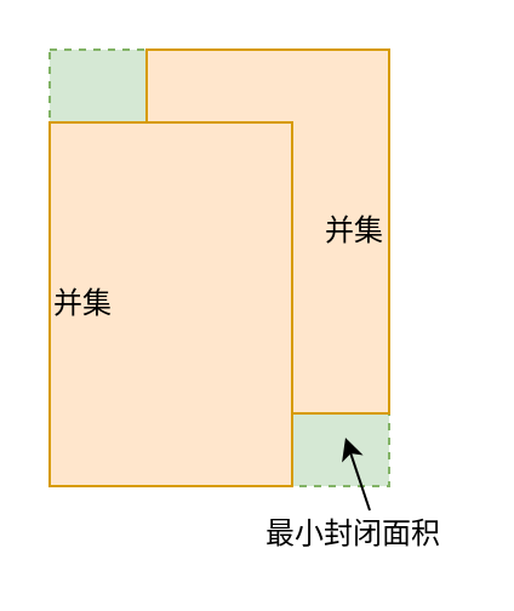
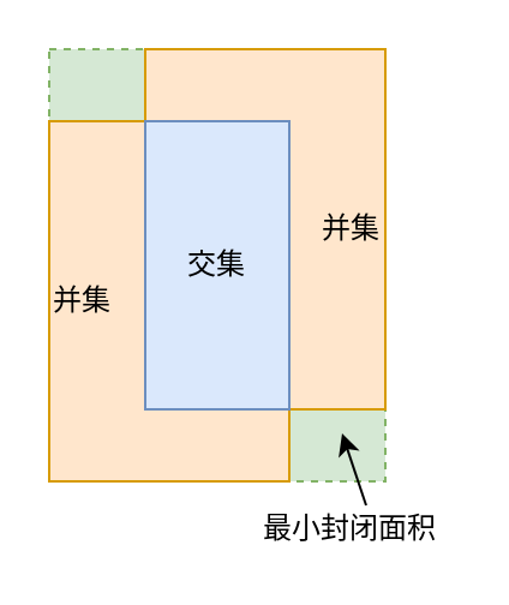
  <mxCell id="0" />
  <mxCell id="1" parent="0" />
  <mxCell id="2" value="" style="rounded=0;whiteSpace=wrap;html=1;shadow=0;dashed=1;fillColor=#d5e8d4;strokeColor=#82b366;" vertex="1" parent="1"><mxGeometry x="20" y="20" width="140" height="180" as="geometry" /></mxCell>
  <mxCell id="3" value="并集" style="rounded=0;whiteSpace=wrap;html=1;gradientDirection=north;fillColor=#ffe6cc;strokeColor=#d79b00;align=right;" vertex="1" parent="1"><mxGeometry x="60" y="20" width="100" height="150" as="geometry" /></mxCell>
  <mxCell id="4" value="并集" style="rounded=0;whiteSpace=wrap;html=1;shadow=0;fillColor=#ffe6cc;strokeColor=#d79b00;align=left;" vertex="1" parent="1"><mxGeometry x="20" y="50" width="100" height="150" as="geometry" /></mxCell>
+ <mxCell id="5" value="交集" style="rounded=0;whiteSpace=wrap;html=1;gradientDirection=north;strokeColor=#6c8ebf;fillColor=#dae8fc;" vertex="1" parent="1"><mxGeometry x="60" y="50" width="60" height="120" as="geometry" /></mxCell>
  <mxCell id="6" value="最小封闭面积" style="text;html=1;align=center;verticalAlign=middle;resizable=0;points=[];autosize=1;" vertex="1" parent="1"><mxGeometry x="100" y="210" width="90" height="20" as="geometry" /></mxCell>
  <mxCell id="7" value="" style="endArrow=classic;html=1;exitX=1;exitY=0;exitDx=0;exitDy=0;exitPerimeter=0;" edge="1" parent="1"><mxGeometry width="50" height="50" relative="1" as="geometry"><mxPoint x="152" y="210" as="sourcePoint" /><mxPoint x="142" y="180" as="targetPoint" /></mxGeometry></mxCell>
